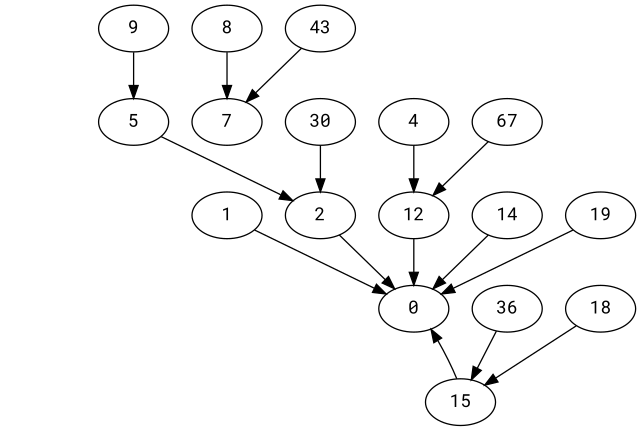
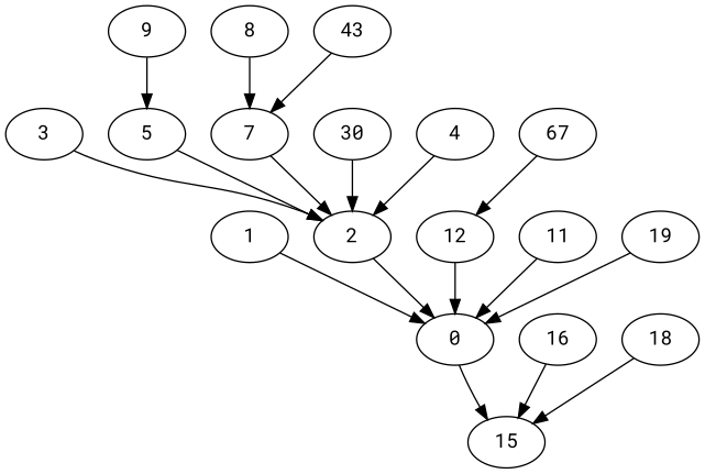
  digraph {
    fontname="Roboto Mono"
    node [fontname="Roboto Mono"]
    edge [fontname="Roboto Mono"]
    1
    0
    2
+   3
    4
    5
    7
    8
    9
    n10 [label=30]
    12
    n12 [label=43]
-   14
+   14 [label=11]
    15
-   16 [label=36]
+   16
    n16 [label=67]
    18
    19
    1 -> 0
    2 -> 0
-   4 -> 12
+   3 -> 2
+   4 -> 2
    5 -> 2
+   7 -> 2
    8 -> 7
    9 -> 5
    n10 -> 2
    12 -> 0
    n12 -> 7
    14 -> 0
-   15 -> 0
+   0 -> 15
    16 -> 15
    n16 -> 12
    18 -> 15
    19 -> 0
  }
